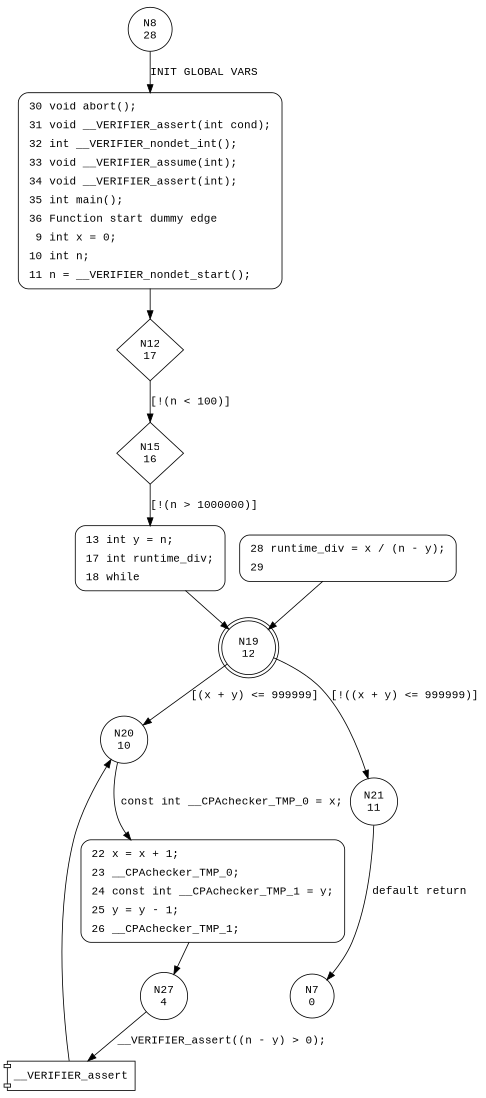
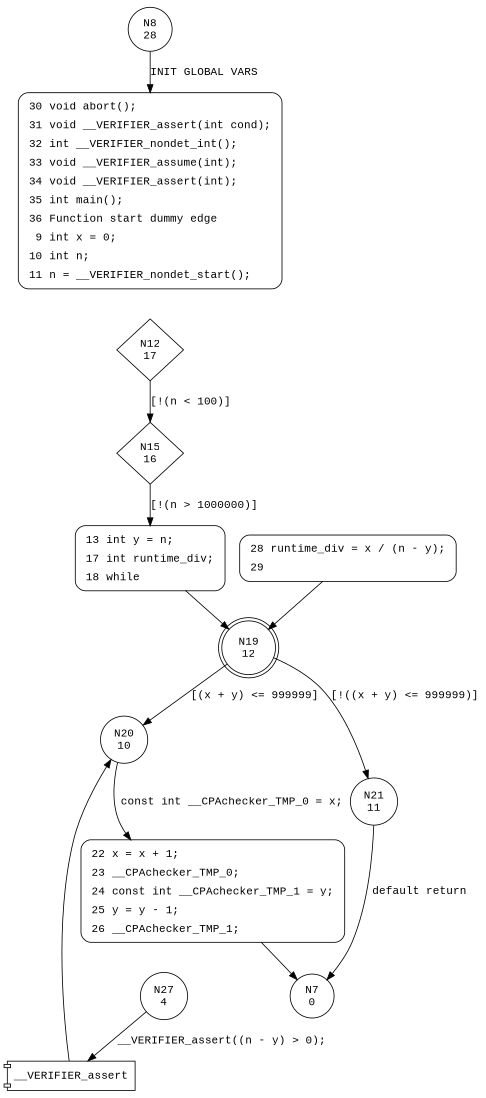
  digraph {
    fontname="Liberation Mono"
    node [fontname="Liberation Mono" shape=circle]
    edge [fontname="Liberation Mono"]
    n1 [label="N8\n28"]
    n2 [fillcolor=white label=<<table border="0" cellborder="0" cellpadding="3" bgcolor="white"><tr><td align="right">30</td><td align="left">void abort();</td></tr><tr><td align="right">31</td><td align="left">void __VERIFIER_assert(int cond);</td></tr><tr><td align="right">32</td><td align="left">int __VERIFIER_nondet_int();</td></tr><tr><td align="right">33</td><td align="left">void __VERIFIER_assume(int);</td></tr><tr><td align="right">34</td><td align="left">void __VERIFIER_assert(int);</td></tr><tr><td align="right">35</td><td align="left">int main();</td></tr><tr><td align="right">36</td><td align="left">Function start dummy edge</td></tr><tr><td align="right">9</td><td align="left">int x = 0;</td></tr><tr><td align="right">10</td><td align="left">int n;</td></tr><tr><td align="right">11</td><td align="left">n = __VERIFIER_nondet_start();</td></tr></table>> penwidth=1 shape=Mrecord style="filled,bold"]
    n3 [label="N12\n17" shape=diamond]
    n4 [label="N15\n16" shape=diamond]
    n5 [fillcolor=white label=<<table border="0" cellborder="0" cellpadding="3" bgcolor="white"><tr><td align="right">13</td><td align="left">int y = n;</td></tr><tr><td align="right">17</td><td align="left">int runtime_div;</td></tr><tr><td align="right">18</td><td align="left">while</td></tr></table>> penwidth=1 shape=Mrecord style="filled,bold"]
    n6 [label="N7\n0"]
    n7 [label="N19\n12" shape=doublecircle]
    n8 [label="N20\n10"]
    n9 [label="N21\n11"]
    n10 [fillcolor=white label=<<table border="0" cellborder="0" cellpadding="3" bgcolor="white"><tr><td align="right">22</td><td align="left">x = x + 1;</td></tr><tr><td align="right">23</td><td align="left">__CPAchecker_TMP_0;</td></tr><tr><td align="right">24</td><td align="left">const int __CPAchecker_TMP_1 = y;</td></tr><tr><td align="right">25</td><td align="left">y = y - 1;</td></tr><tr><td align="right">26</td><td align="left">__CPAchecker_TMP_1;</td></tr></table>> penwidth=1 shape=Mrecord style="filled,bold"]
    n11 [label="N27\n4"]
    n12 [label=__VERIFIER_assert shape=component]
    n13 [fillcolor=white label=<<table border="0" cellborder="0" cellpadding="3" bgcolor="white"><tr><td align="right">28</td><td align="left">runtime_div = x / (n - y);</td></tr><tr><td align="right">29</td><td align="left"></td></tr></table>> penwidth=1 shape=Mrecord style="filled,bold"]
    n1 -> n2 [label="INIT GLOBAL VARS"]
-   n2 -> n3
    n3 -> n4 [label="[!(n < 100)]"]
    n4 -> n5 [label="[!(n > 1000000)]"]
    n5 -> n7
    n7 -> n8 [label="[(x + y) <= 999999]"]
    n7 -> n9 [label="[!((x + y) <= 999999)]"]
    n8 -> n10 [label="const int __CPAchecker_TMP_0 = x;"]
    n9 -> n6 [label="default return"]
-   n10 -> n11
+   n10 -> n6
    n11 -> n12 [label="__VERIFIER_assert((n - y) > 0);"]
    n12 -> n8
    n13 -> n7
  }
